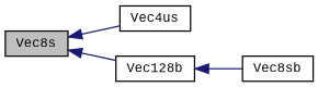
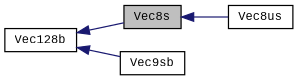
  digraph {
    fontname="Liberation Mono"
    rankdir=LR
    node [color=black fillcolor=white fontname="Liberation Mono" fontsize=10 shape=record style=filled]
    edge [color=midnightblue dir=back fontname="Liberation Mono" fontsize=10 labelfontname=Helvetica labelfontsize=10 style=solid]
    n1 [fillcolor=grey75 fontcolor=black height=0.2 label=Vec8s width=0.4]
-   n2 [height=0.2 label=Vec4us width=0.4]
-   n3 [height=0.2 label=Vec8sb width=0.4]
+   n2 [height=0.2 label=Vec8us width=0.4]
+   n3 [height=0.2 label=Vec9sb width=0.4]
    n4 [height=0.2 label=Vec128b width=0.4]
    n1 -> n2
-   n1 -> n4
+   n4 -> n1
    n4 -> n3
  }
